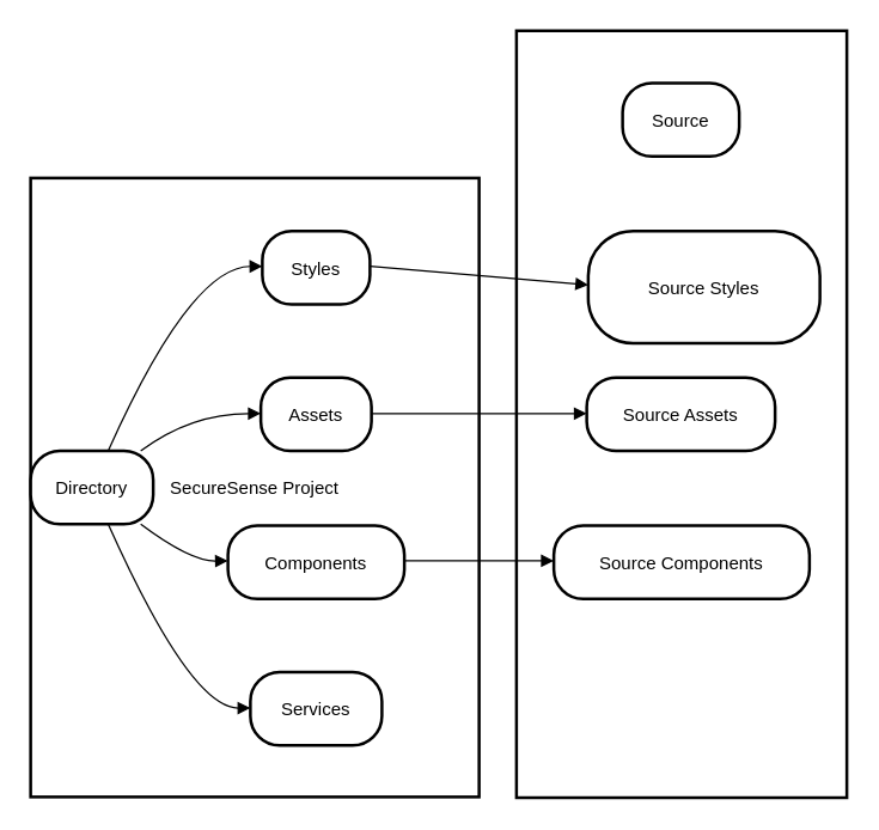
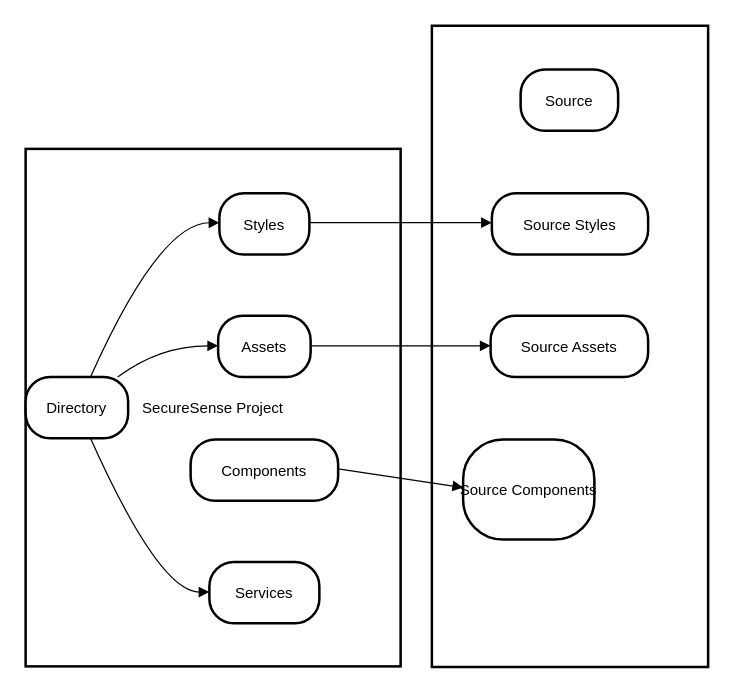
  <mxCell id="0" />
  <mxCell id="1" parent="0" />
  <mxCell id="2" value="Directory Layout" style="whiteSpace=wrap;strokeWidth=2;" parent="1" vertex="1"><mxGeometry x="345" y="20" width="221" height="513" as="geometry" /></mxCell>
  <mxCell id="3" value="SecureSense Project" style="whiteSpace=wrap;strokeWidth=2;" parent="1" vertex="1"><mxGeometry x="20" y="118.5" width="300" height="414" as="geometry" /></mxCell>
  <mxCell id="4" value="Directory" style="rounded=1;arcSize=40;strokeWidth=2" parent="1" vertex="1"><mxGeometry x="20" y="301" width="82" height="49" as="geometry" /></mxCell>
  <mxCell id="5" value="Styles" style="rounded=1;arcSize=40;strokeWidth=2" parent="1" vertex="1"><mxGeometry x="175" y="154" width="72" height="49" as="geometry" /></mxCell>
  <mxCell id="6" value="Assets" style="rounded=1;arcSize=40;strokeWidth=2" parent="1" vertex="1"><mxGeometry x="174" y="252" width="74" height="49" as="geometry" /></mxCell>
  <mxCell id="7" value="Components" style="rounded=1;arcSize=40;strokeWidth=2" parent="1" vertex="1"><mxGeometry x="152" y="351" width="118" height="49" as="geometry" /></mxCell>
  <mxCell id="8" value="Services" style="rounded=1;arcSize=40;strokeWidth=2" parent="1" vertex="1"><mxGeometry x="167" y="449" width="88" height="49" as="geometry" /></mxCell>
  <mxCell id="9" value="Source" style="rounded=1;arcSize=40;strokeWidth=2" parent="1" vertex="1"><mxGeometry x="416" y="55" width="78" height="49" as="geometry" /></mxCell>
- <mxCell id="10" value="Source Styles" style="rounded=1;arcSize=40;strokeWidth=2" parent="1" vertex="1"><mxGeometry x="393" y="154" width="155" height="75" as="geometry" /></mxCell>
+ <mxCell id="10" value="Source Styles" style="rounded=1;arcSize=40;strokeWidth=2" parent="1" vertex="1"><mxGeometry x="393" y="154" width="125" height="49" as="geometry" /></mxCell>
  <mxCell id="11" value="Source Assets" style="rounded=1;arcSize=40;strokeWidth=2" parent="1" vertex="1"><mxGeometry x="392" y="252" width="126" height="49" as="geometry" /></mxCell>
- <mxCell id="12" value="Source Components" style="rounded=1;arcSize=40;strokeWidth=2" parent="1" vertex="1"><mxGeometry x="370" y="351" width="171" height="49" as="geometry" /></mxCell>
+ <mxCell id="12" value="Source Components" style="rounded=1;arcSize=40;strokeWidth=2" parent="1" vertex="1"><mxGeometry x="370" y="351" width="105" height="80" as="geometry" /></mxCell>
  <mxCell id="13" value="" style="curved=1;startArrow=none;endArrow=block;exitX=0.63;exitY=0.01;entryX=0;entryY=0.48;" parent="1" source="4" target="5" edge="1"><mxGeometry relative="1" as="geometry"><Array as="points"><mxPoint x="127" y="178" /></Array></mxGeometry></mxCell>
  <mxCell id="14" value="" style="curved=1;startArrow=none;endArrow=block;exitX=0.89;exitY=0.01;entryX=0;entryY=0.49;" parent="1" source="4" target="6" edge="1"><mxGeometry relative="1" as="geometry"><Array as="points"><mxPoint x="127" y="276" /></Array></mxGeometry></mxCell>
- <mxCell id="15" value="" style="curved=1;startArrow=none;endArrow=block;exitX=0.89;exitY=0.99;entryX=0;entryY=0.48;" parent="1" source="4" target="7" edge="1"><mxGeometry relative="1" as="geometry"><Array as="points"><mxPoint x="127" y="375" /></Array></mxGeometry></mxCell>
  <mxCell id="16" value="" style="curved=1;startArrow=none;endArrow=block;exitX=0.63;exitY=0.99;entryX=0;entryY=0.49;" parent="1" source="4" target="8" edge="1"><mxGeometry relative="1" as="geometry"><Array as="points"><mxPoint x="127" y="473" /></Array></mxGeometry></mxCell>
  <mxCell id="17" value="" style="curved=1;startArrow=none;endArrow=block;exitX=1;exitY=0.48;entryX=0;entryY=0.48;" parent="1" source="5" target="10" edge="1"><mxGeometry relative="1" as="geometry"><Array as="points" /></mxGeometry></mxCell>
  <mxCell id="18" value="" style="curved=1;startArrow=none;endArrow=block;exitX=1;exitY=0.49;entryX=0;entryY=0.49;" parent="1" source="6" target="11" edge="1"><mxGeometry relative="1" as="geometry"><Array as="points" /></mxGeometry></mxCell>
  <mxCell id="19" value="" style="curved=1;startArrow=none;endArrow=block;exitX=1;exitY=0.48;entryX=0;entryY=0.48;" parent="1" source="7" target="12" edge="1"><mxGeometry relative="1" as="geometry"><Array as="points" /></mxGeometry></mxCell>
